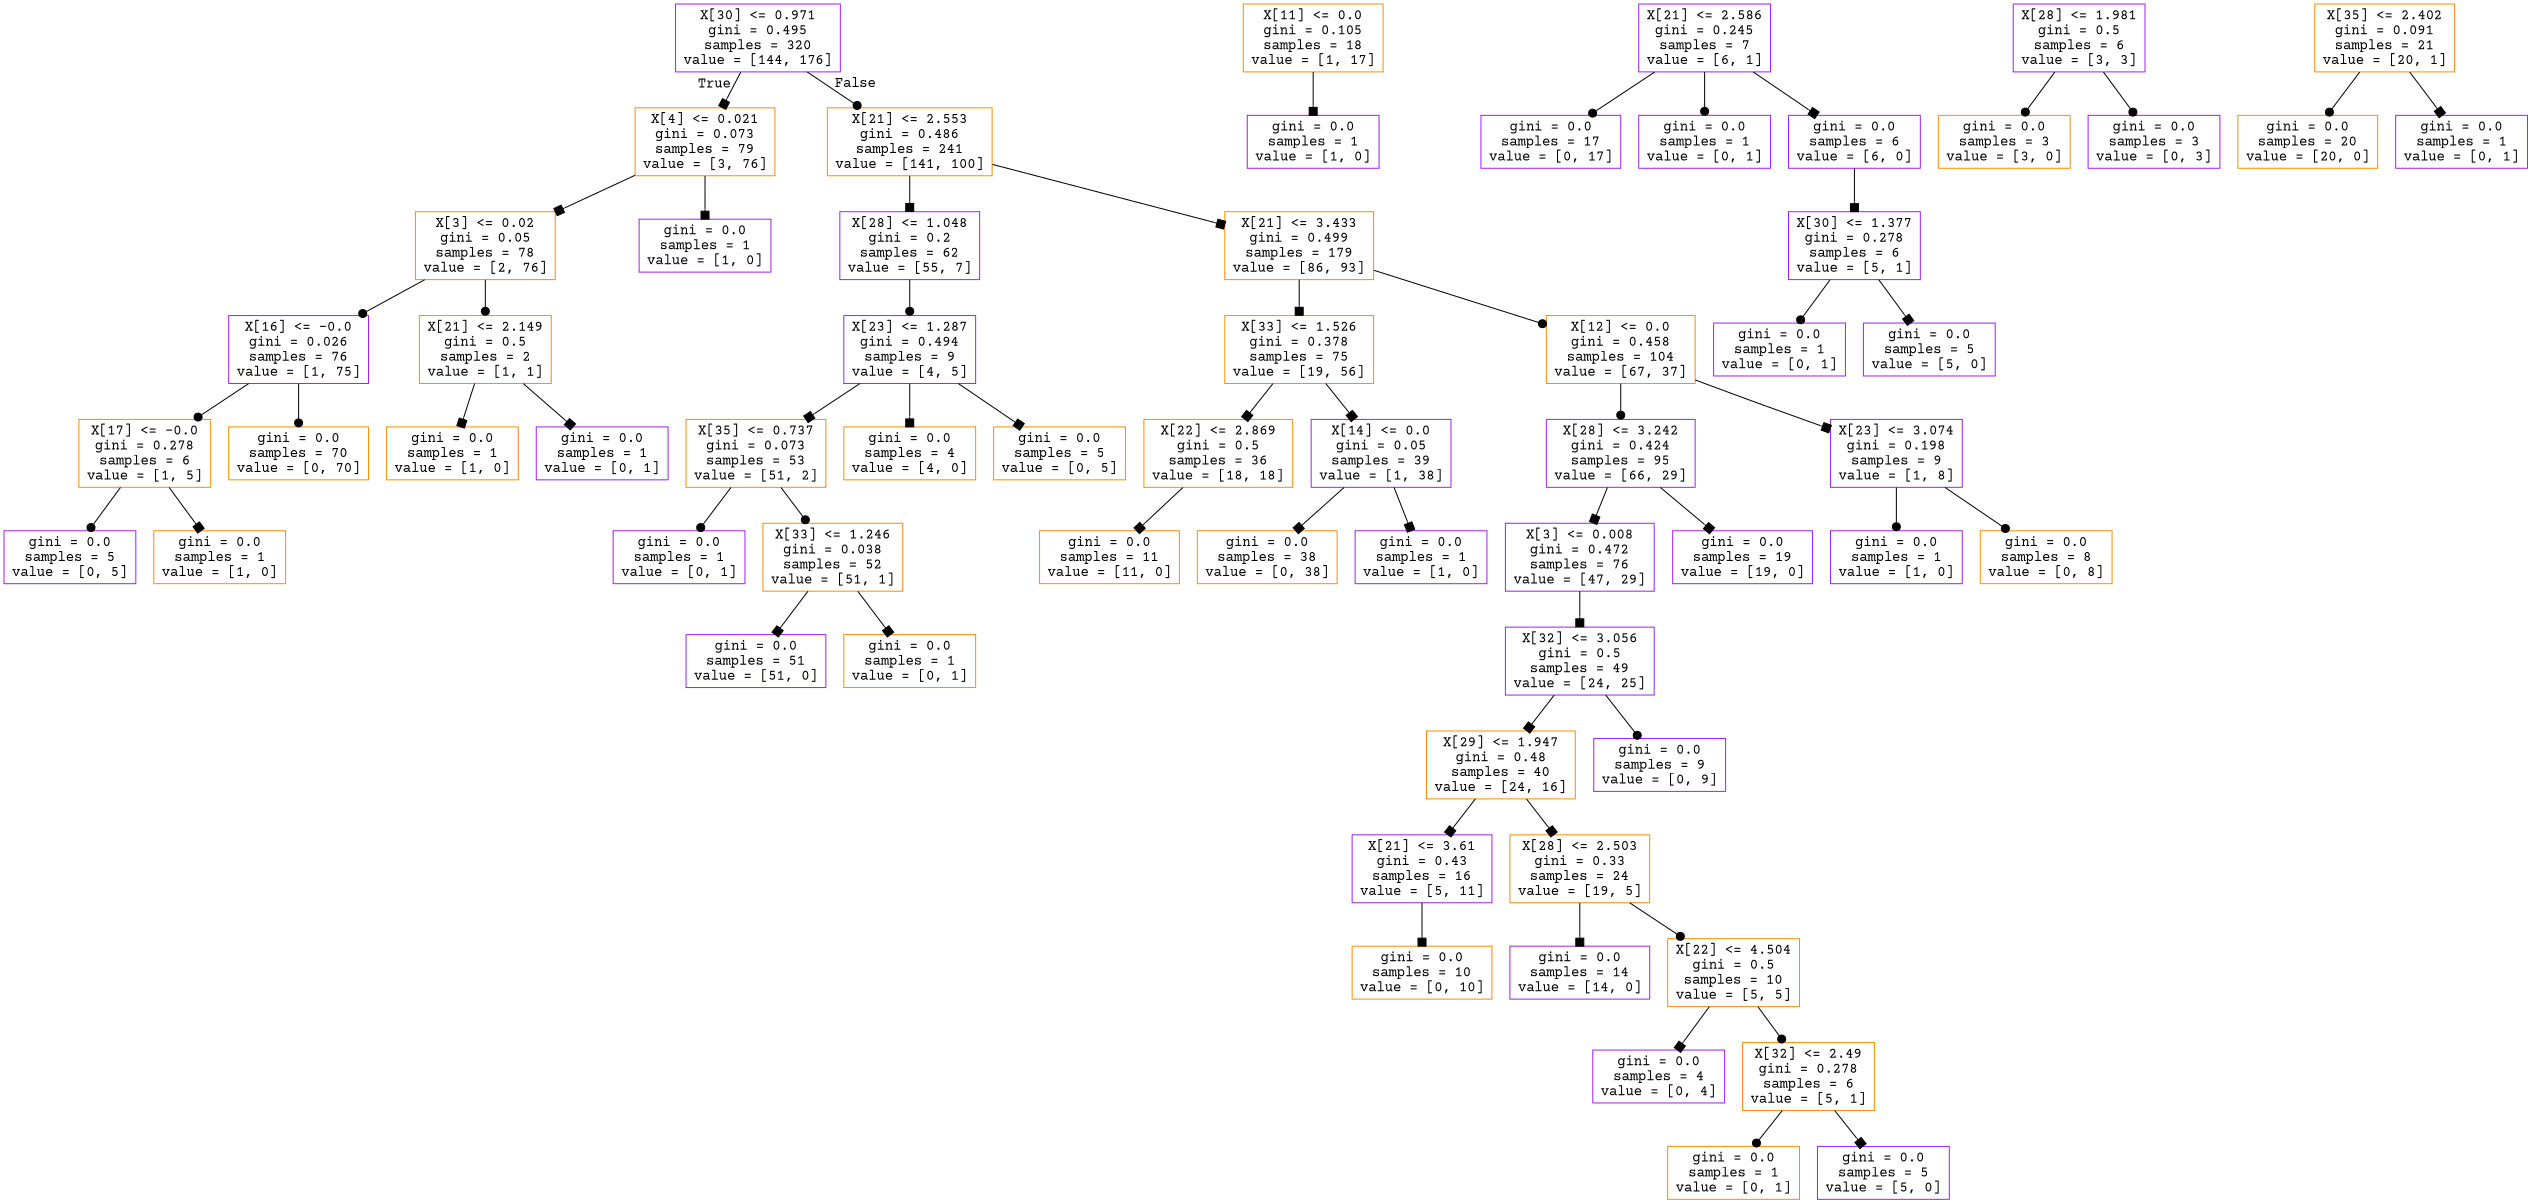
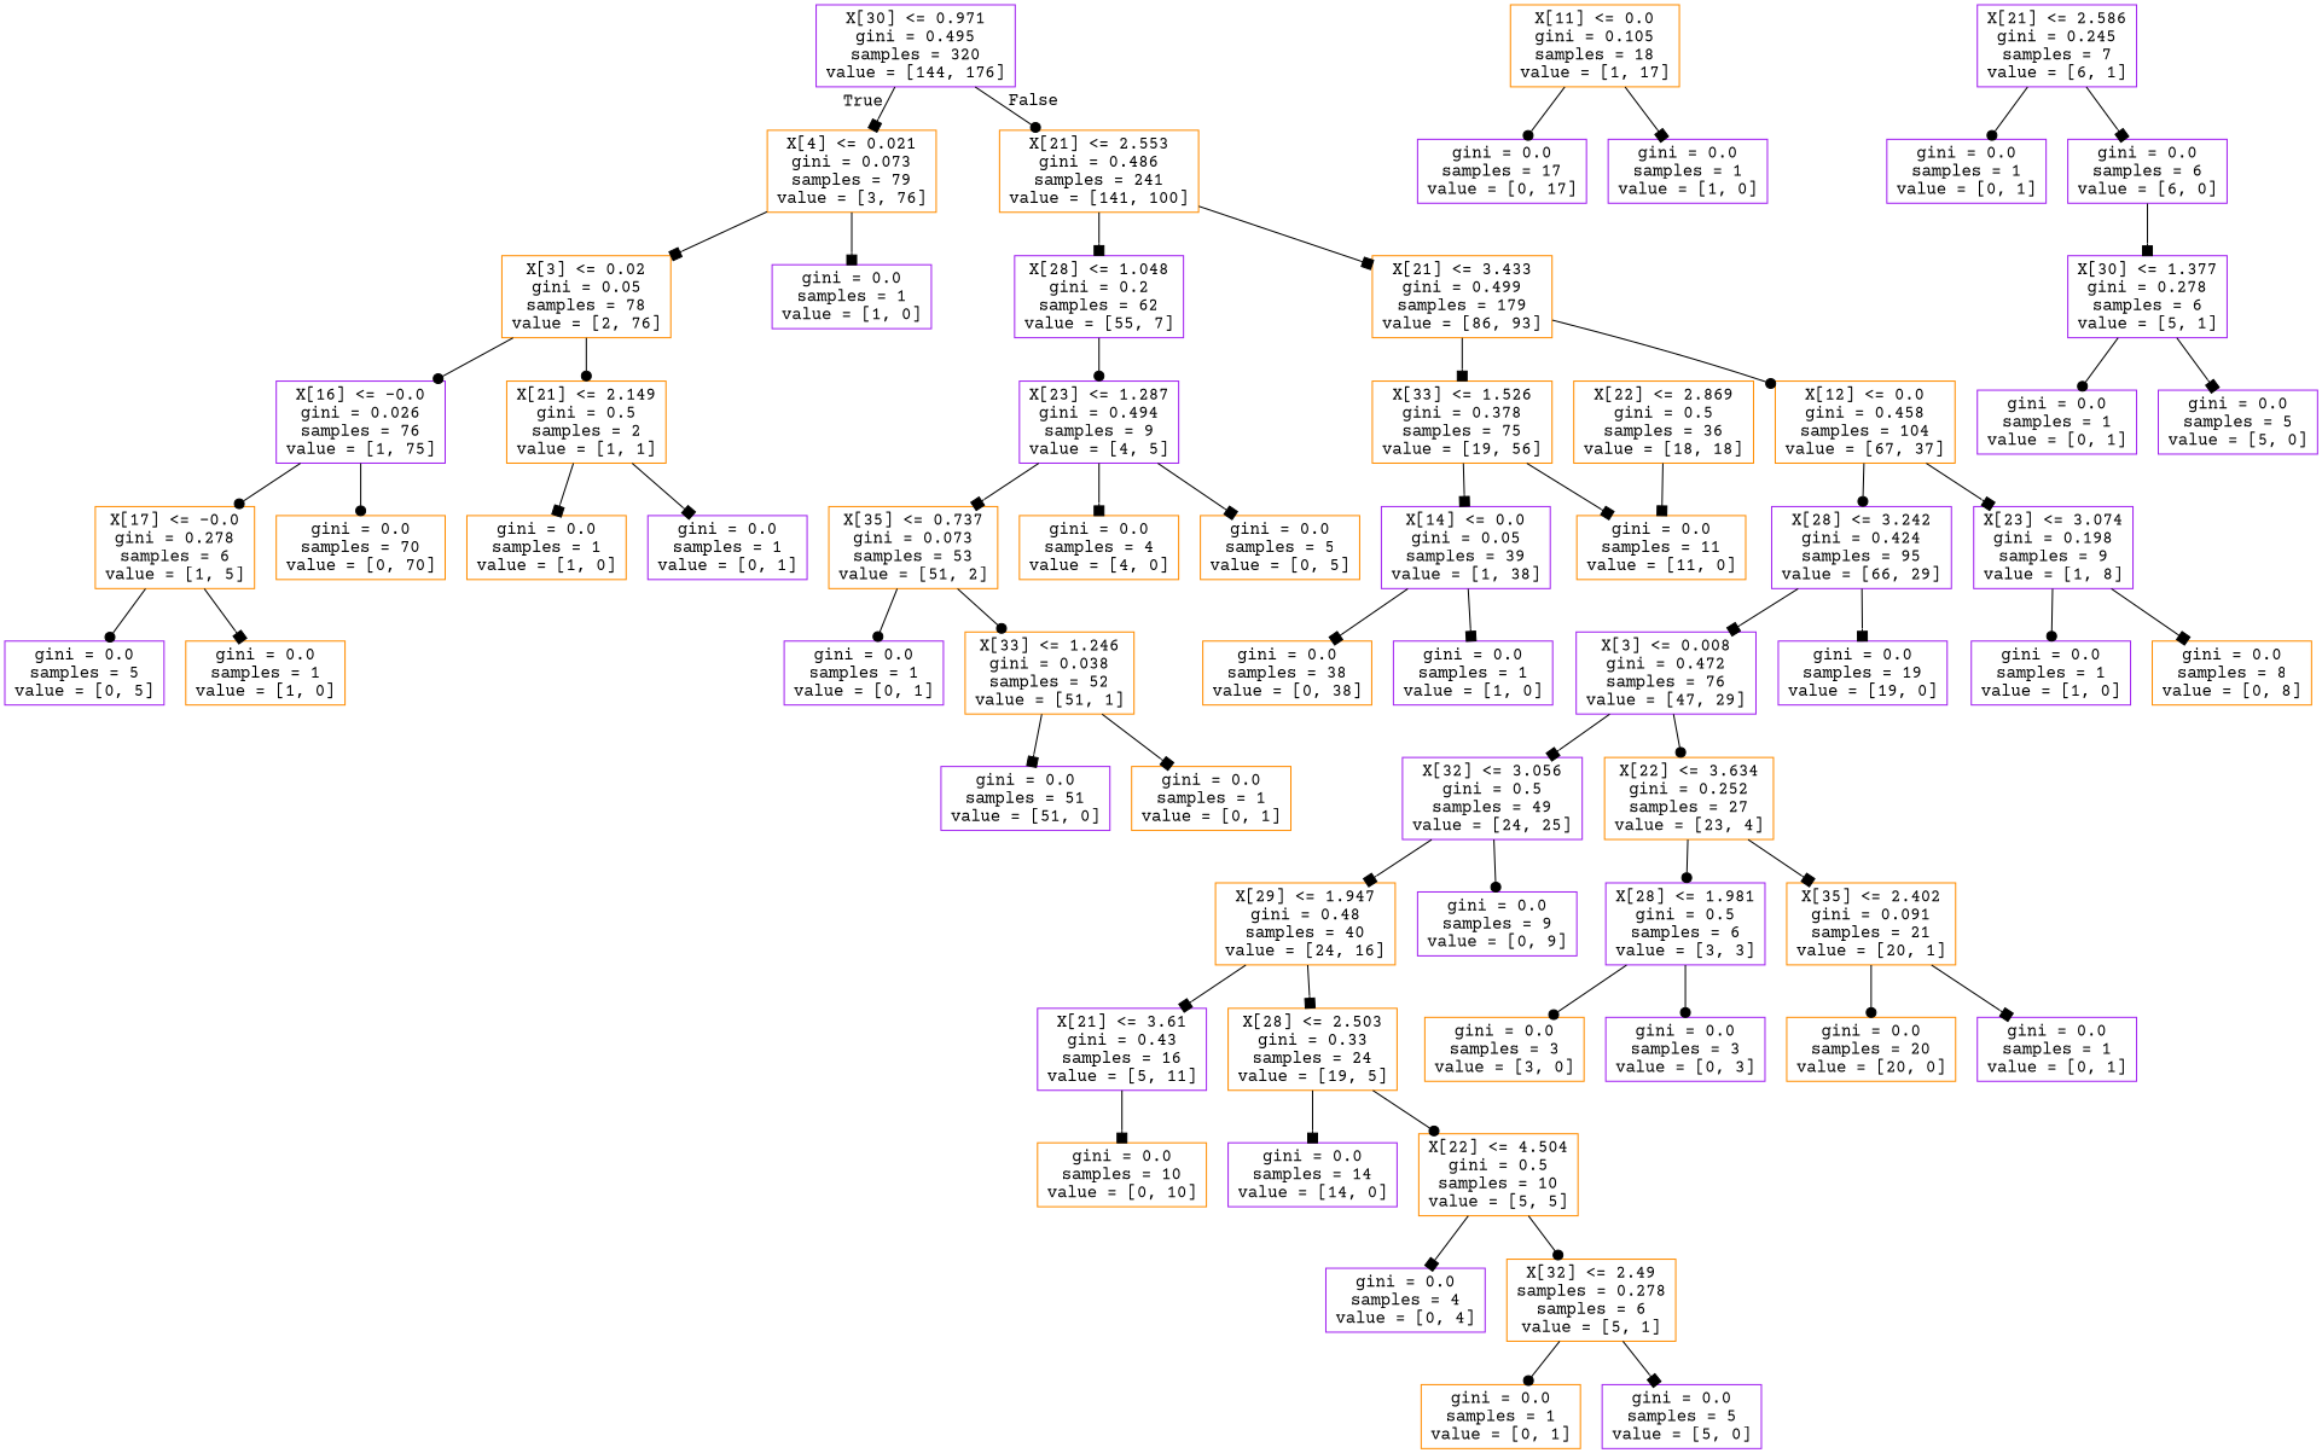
  digraph {
    fontname="Courier Prime"
    node [color=purple fontname="Courier Prime" shape=box]
    edge [arrowhead=box fontname="Courier Prime"]
    n1 [label="X[30] <= 0.971\ngini = 0.495\nsamples = 320\nvalue = [144, 176]"]
    n2 [color=darkorange label="X[4] <= 0.021\ngini = 0.073\nsamples = 79\nvalue = [3, 76]"]
    n3 [color=darkorange label="X[21] <= 2.553\ngini = 0.486\nsamples = 241\nvalue = [141, 100]"]
    n4 [color=darkorange label="X[3] <= 0.02\ngini = 0.05\nsamples = 78\nvalue = [2, 76]"]
    n5 [label="gini = 0.0\nsamples = 1\nvalue = [1, 0]"]
    n6 [label="X[28] <= 1.048\ngini = 0.2\nsamples = 62\nvalue = [55, 7]"]
    n7 [color=darkorange label="X[21] <= 3.433\ngini = 0.499\nsamples = 179\nvalue = [86, 93]"]
    n8 [label="X[16] <= -0.0\ngini = 0.026\nsamples = 76\nvalue = [1, 75]"]
    n9 [color=darkorange label="X[21] <= 2.149\ngini = 0.5\nsamples = 2\nvalue = [1, 1]"]
    n10 [color=darkorange label="X[17] <= -0.0\ngini = 0.278\nsamples = 6\nvalue = [1, 5]"]
    n11 [color=darkorange label="gini = 0.0\nsamples = 70\nvalue = [0, 70]"]
    n12 [color=darkorange label="gini = 0.0\nsamples = 1\nvalue = [1, 0]"]
    n13 [label="gini = 0.0\nsamples = 1\nvalue = [0, 1]"]
    n14 [label="gini = 0.0\nsamples = 5\nvalue = [0, 5]"]
    n15 [color=darkorange label="gini = 0.0\nsamples = 1\nvalue = [1, 0]"]
    n16 [label="X[23] <= 1.287\ngini = 0.494\nsamples = 9\nvalue = [4, 5]"]
    n17 [color=darkorange label="X[33] <= 1.526\ngini = 0.378\nsamples = 75\nvalue = [19, 56]"]
    n18 [color=darkorange label="X[12] <= 0.0\ngini = 0.458\nsamples = 104\nvalue = [67, 37]"]
    n19 [color=darkorange label="X[35] <= 0.737\ngini = 0.073\nsamples = 53\nvalue = [51, 2]"]
    n20 [color=darkorange label="gini = 0.0\nsamples = 4\nvalue = [4, 0]"]
    n21 [color=darkorange label="gini = 0.0\nsamples = 5\nvalue = [0, 5]"]
    n22 [label="gini = 0.0\nsamples = 1\nvalue = [0, 1]"]
    n23 [color=darkorange label="X[33] <= 1.246\ngini = 0.038\nsamples = 52\nvalue = [51, 1]"]
    n24 [label="gini = 0.0\nsamples = 51\nvalue = [51, 0]"]
    n25 [color=darkorange label="gini = 0.0\nsamples = 1\nvalue = [0, 1]"]
    n26 [color=darkorange label="X[22] <= 2.869\ngini = 0.5\nsamples = 36\nvalue = [18, 18]"]
    n27 [label="X[14] <= 0.0\ngini = 0.05\nsamples = 39\nvalue = [1, 38]"]
    n28 [label="X[28] <= 3.242\ngini = 0.424\nsamples = 95\nvalue = [66, 29]"]
    n29 [label="X[23] <= 3.074\ngini = 0.198\nsamples = 9\nvalue = [1, 8]"]
    n30 [color=darkorange label="gini = 0.0\nsamples = 11\nvalue = [11, 0]"]
    n31 [color=darkorange label="gini = 0.0\nsamples = 38\nvalue = [0, 38]"]
    n32 [label="gini = 0.0\nsamples = 1\nvalue = [1, 0]"]
    n33 [color=darkorange label="X[11] <= 0.0\ngini = 0.105\nsamples = 18\nvalue = [1, 17]"]
    n34 [label="gini = 0.0\nsamples = 17\nvalue = [0, 17]"]
    n35 [label="gini = 0.0\nsamples = 1\nvalue = [1, 0]"]
    n36 [label="X[21] <= 2.586\ngini = 0.245\nsamples = 7\nvalue = [6, 1]"]
    n37 [label="gini = 0.0\nsamples = 1\nvalue = [0, 1]"]
    n38 [label="gini = 0.0\nsamples = 6\nvalue = [6, 0]"]
    n39 [label="X[30] <= 1.377\ngini = 0.278\nsamples = 6\nvalue = [5, 1]"]
    n40 [label="X[3] <= 0.008\ngini = 0.472\nsamples = 76\nvalue = [47, 29]"]
    n41 [label="gini = 0.0\nsamples = 19\nvalue = [19, 0]"]
    n42 [label="gini = 0.0\nsamples = 1\nvalue = [1, 0]"]
    n43 [color=darkorange label="gini = 0.0\nsamples = 8\nvalue = [0, 8]"]
    n44 [label="X[32] <= 3.056\ngini = 0.5\nsamples = 49\nvalue = [24, 25]"]
+   n45 [color=darkorange label="X[22] <= 3.634\ngini = 0.252\nsamples = 27\nvalue = [23, 4]"]
    n46 [color=darkorange label="X[29] <= 1.947\ngini = 0.48\nsamples = 40\nvalue = [24, 16]"]
    n47 [label="gini = 0.0\nsamples = 9\nvalue = [0, 9]"]
    n48 [label="X[28] <= 1.981\ngini = 0.5\nsamples = 6\nvalue = [3, 3]"]
    n49 [color=darkorange label="X[35] <= 2.402\ngini = 0.091\nsamples = 21\nvalue = [20, 1]"]
    n50 [label="X[21] <= 3.61\ngini = 0.43\nsamples = 16\nvalue = [5, 11]"]
    n51 [color=darkorange label="X[28] <= 2.503\ngini = 0.33\nsamples = 24\nvalue = [19, 5]"]
    n52 [color=darkorange label="gini = 0.0\nsamples = 10\nvalue = [0, 10]"]
    n53 [label="gini = 0.0\nsamples = 14\nvalue = [14, 0]"]
    n54 [color=darkorange label="X[22] <= 4.504\ngini = 0.5\nsamples = 10\nvalue = [5, 5]"]
    n55 [label="gini = 0.0\nsamples = 1\nvalue = [0, 1]"]
    n56 [label="gini = 0.0\nsamples = 5\nvalue = [5, 0]"]
    n57 [label="gini = 0.0\nsamples = 4\nvalue = [0, 4]"]
-   n58 [color=darkorange label="X[32] <= 2.49\ngini = 0.278\nsamples = 6\nvalue = [5, 1]"]
+   n58 [color=darkorange label="X[32] <= 2.49\nsamples = 0.278\nsamples = 6\nvalue = [5, 1]"]
    n59 [color=darkorange label="gini = 0.0\nsamples = 1\nvalue = [0, 1]"]
    n60 [label="gini = 0.0\nsamples = 5\nvalue = [5, 0]"]
    n61 [color=darkorange label="gini = 0.0\nsamples = 3\nvalue = [3, 0]"]
    n62 [label="gini = 0.0\nsamples = 3\nvalue = [0, 3]"]
    n63 [color=darkorange label="gini = 0.0\nsamples = 20\nvalue = [20, 0]"]
    n64 [label="gini = 0.0\nsamples = 1\nvalue = [0, 1]"]
    n1 -> n2 [headlabel=True labelangle=45 labeldistance=2.5]
    n1 -> n3 [arrowhead=dot headlabel=False labelangle=-45 labeldistance=2.5]
    n2 -> n4
    n2 -> n5
    n3 -> n6
    n3 -> n7
    n4 -> n8 [arrowhead=dot]
    n4 -> n9 [arrowhead=dot]
    n6 -> n16 [arrowhead=dot]
    n7 -> n17
    n7 -> n18 [arrowhead=dot]
    n8 -> n10 [arrowhead=dot]
    n8 -> n11 [arrowhead=dot]
    n9 -> n12
    n9 -> n13
    n10 -> n14 [arrowhead=dot]
    n10 -> n15
    n16 -> n19
    n16 -> n20
    n16 -> n21
-   n17 -> n26
+   n17 -> n30
    n17 -> n27
    n18 -> n28 [arrowhead=dot]
    n18 -> n29
    n19 -> n22 [arrowhead=dot]
    n19 -> n23 [arrowhead=dot]
    n23 -> n24
    n23 -> n25
    n26 -> n30
    n27 -> n31
    n27 -> n32
    n28 -> n40
    n28 -> n41
    n29 -> n42 [arrowhead=dot]
-   n29 -> n43 [arrowhead=dot]
-   n36 -> n34 [arrowhead=dot]
+   n29 -> n43
+   n33 -> n34 [arrowhead=dot]
    n33 -> n35
    n36 -> n37 [arrowhead=dot]
    n36 -> n38
    n38 -> n39
    n39 -> n55 [arrowhead=dot]
    n39 -> n56
    n40 -> n44
+   n40 -> n45 [arrowhead=dot]
    n44 -> n46
    n44 -> n47 [arrowhead=dot]
+   n45 -> n48 [arrowhead=dot]
+   n45 -> n49
    n46 -> n50
    n46 -> n51
    n48 -> n61 [arrowhead=dot]
    n48 -> n62 [arrowhead=dot]
    n49 -> n63 [arrowhead=dot]
    n49 -> n64
    n50 -> n52
    n51 -> n53
    n51 -> n54 [arrowhead=dot]
    n54 -> n57
    n54 -> n58 [arrowhead=dot]
    n58 -> n59 [arrowhead=dot]
    n58 -> n60
  }
